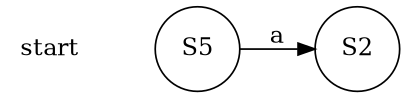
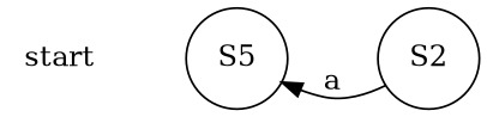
  digraph {
    rankdir=LR
    node [shape=circle]
    start [shape=none width=0.4]
    n2 [label=S5 width=0.4]
    S2 [width=0.4]
    start -> n2 [style=invis]
-   n2 -> S2 [label=<a>]
+   S2 -> n2 [label=<a>]
  }
